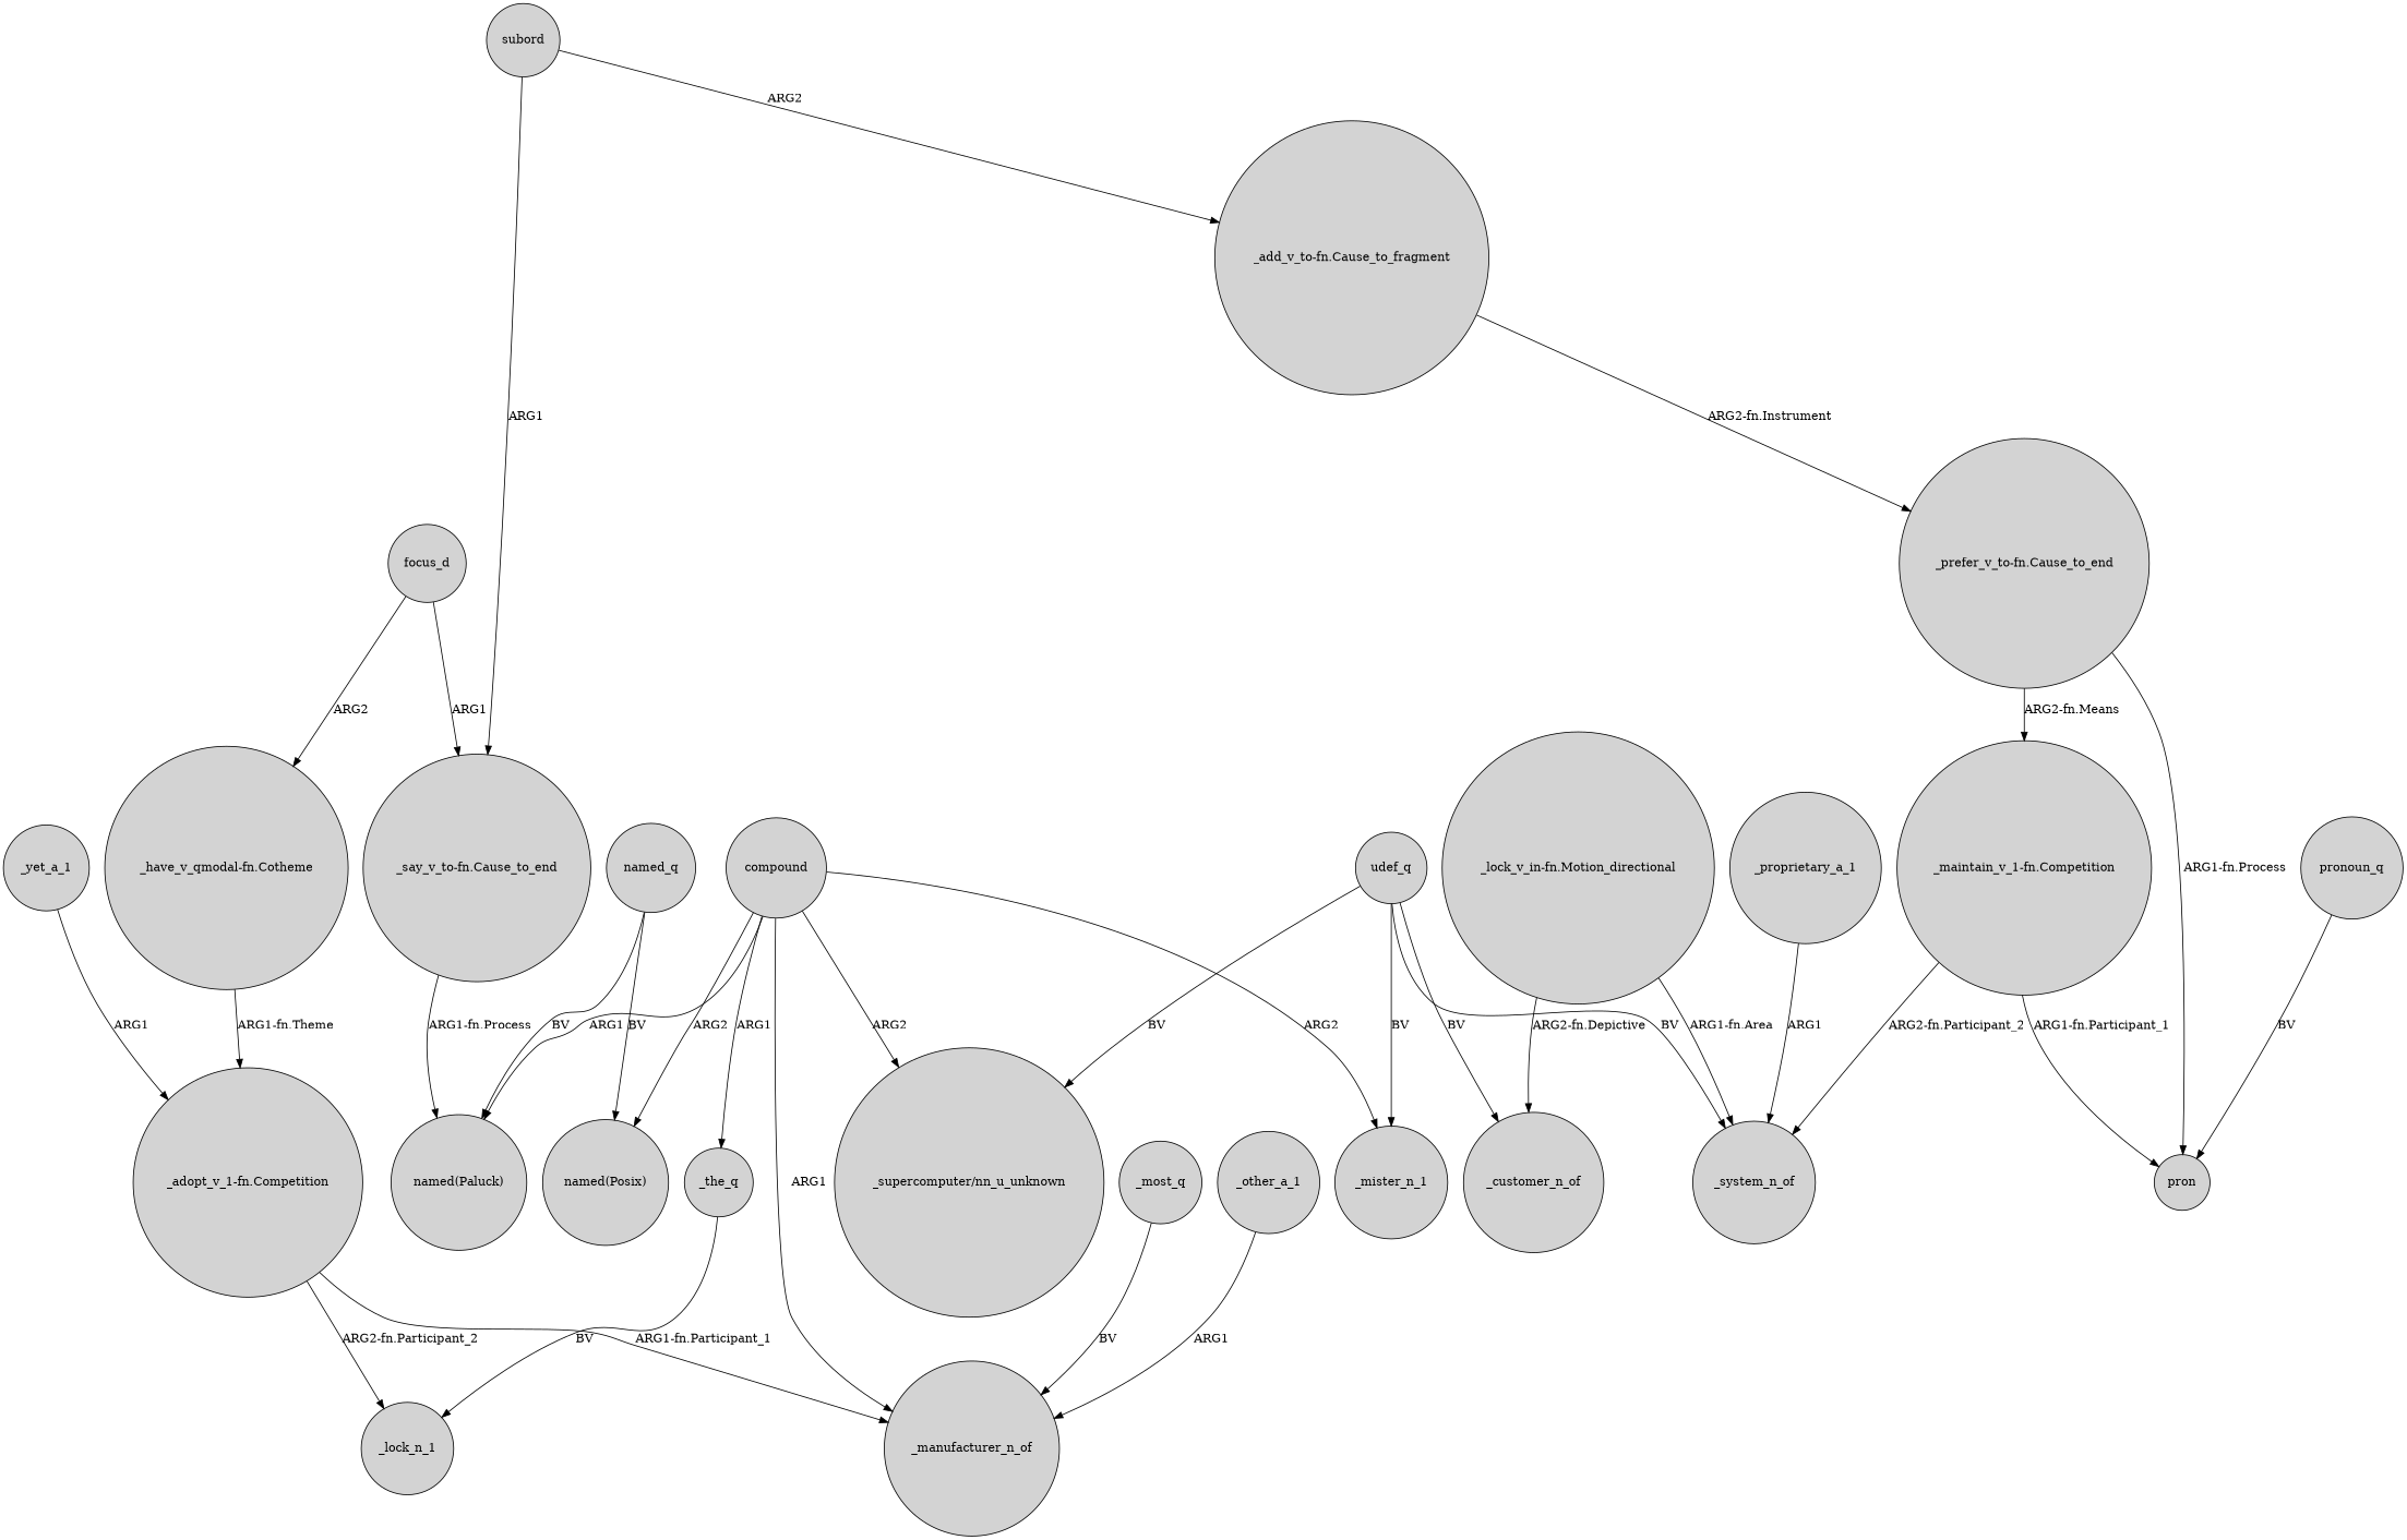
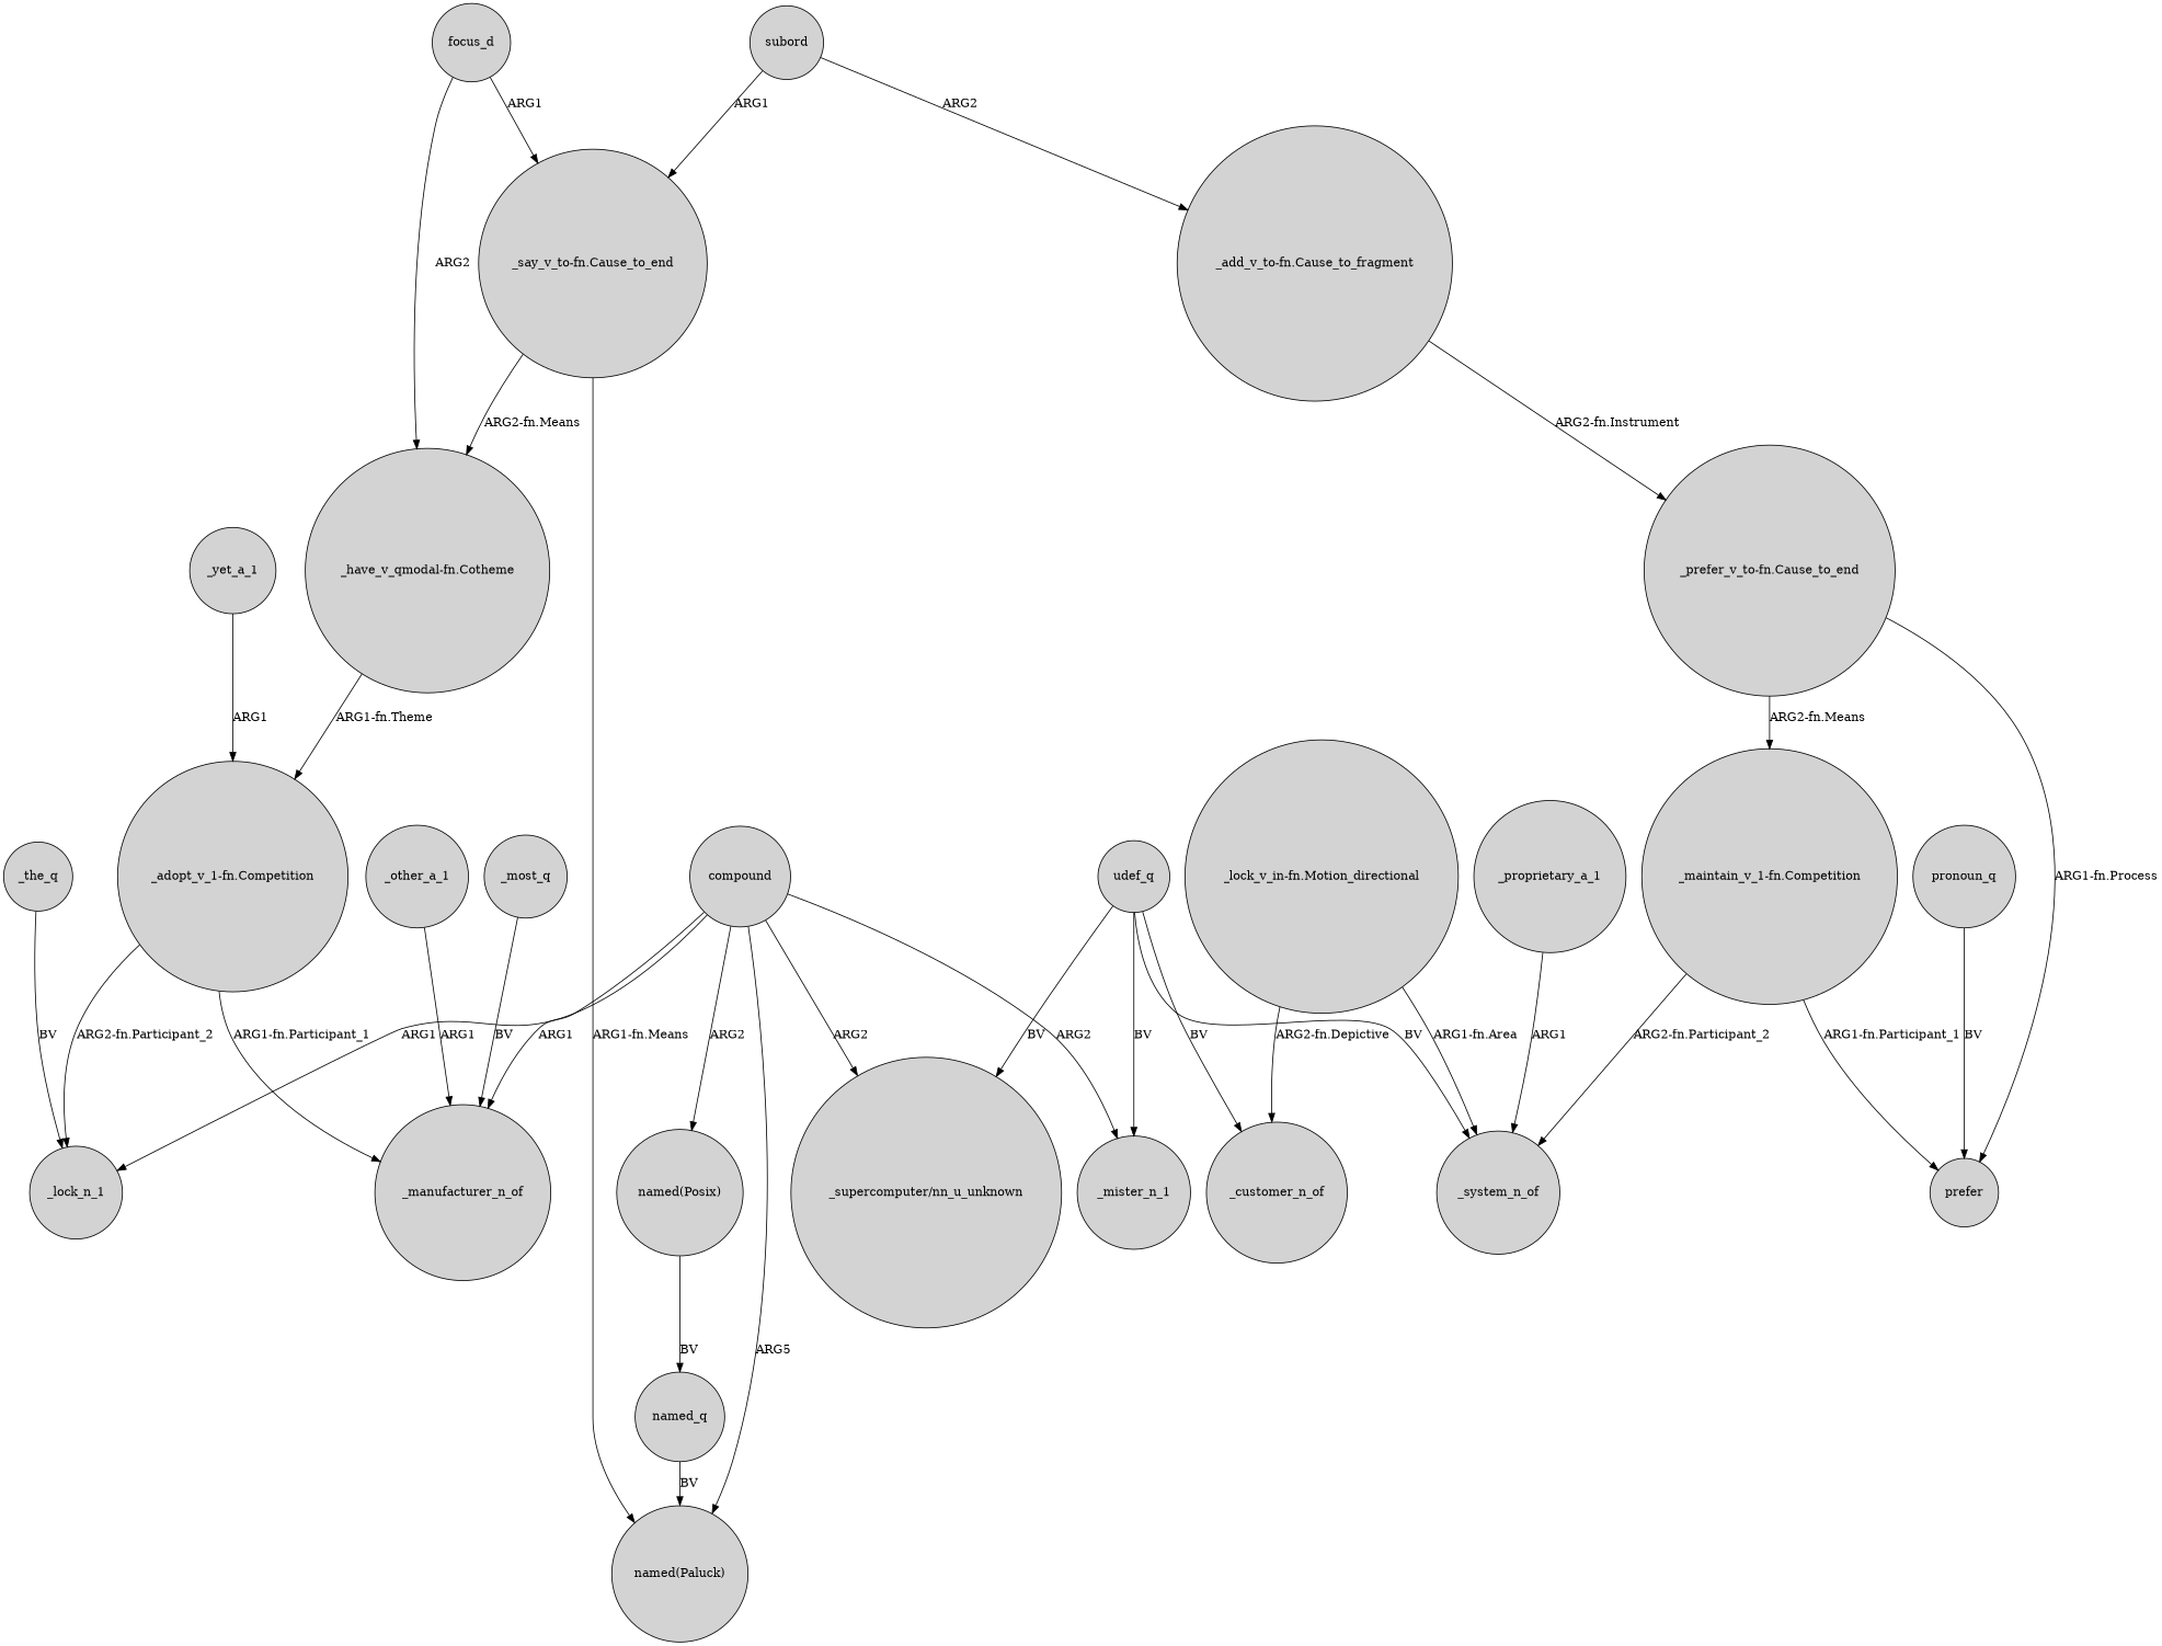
  digraph {
    node [shape=circle style=filled]
    n1 [label=_lock_n_1]
    _the_q
    "_say_v_to-fn.Cause_to_end"
    "_have_v_qmodal-fn.Cotheme"
    "named(Paluck)"
    "_adopt_v_1-fn.Competition"
    _manufacturer_n_of
    compound
    _mister_n_1
    "_supercomputer/nn_u_unknown"
    "named(Posix)"
    _other_a_1
    "_lock_v_in-fn.Motion_directional"
    _customer_n_of
    _system_n_of
    focus_d
    n17 [label=named_q]
    _most_q
    "_add_v_to-fn.Cause_to_fragment"
    "_prefer_v_to-fn.Cause_to_end"
-   pron
+   pron [label=prefer]
    "_maintain_v_1-fn.Competition"
    udef_q
    pronoun_q
    _yet_a_1
    _proprietary_a_1
    subord
    _the_q -> n1 [label=BV]
-   "_say_v_to-fn.Cause_to_end" -> "named(Paluck)" [label="ARG1-fn.Process"]
+   "_say_v_to-fn.Cause_to_end" -> "_have_v_qmodal-fn.Cotheme" [label="ARG2-fn.Means"]
+   "_say_v_to-fn.Cause_to_end" -> "named(Paluck)" [label="ARG1-fn.Means"]
    "_have_v_qmodal-fn.Cotheme" -> "_adopt_v_1-fn.Competition" [label="ARG1-fn.Theme"]
    "_adopt_v_1-fn.Competition" -> n1 [label="ARG2-fn.Participant_2"]
    "_adopt_v_1-fn.Competition" -> _manufacturer_n_of [label="ARG1-fn.Participant_1"]
-   compound -> _the_q [label=ARG1]
-   compound -> "named(Paluck)" [label=ARG1]
+   compound -> n1 [label=ARG1]
+   compound -> "named(Paluck)" [label=ARG5]
    compound -> _manufacturer_n_of [label=ARG1]
    compound -> _mister_n_1 [label=ARG2]
    compound -> "_supercomputer/nn_u_unknown" [label=ARG2]
    compound -> "named(Posix)" [label=ARG2]
    _other_a_1 -> _manufacturer_n_of [label=ARG1]
    "_lock_v_in-fn.Motion_directional" -> _customer_n_of [label="ARG2-fn.Depictive"]
    "_lock_v_in-fn.Motion_directional" -> _system_n_of [label="ARG1-fn.Area"]
    focus_d -> "_say_v_to-fn.Cause_to_end" [label=ARG1]
    focus_d -> "_have_v_qmodal-fn.Cotheme" [label=ARG2]
    n17 -> "named(Paluck)" [label=BV]
-   n17 -> "named(Posix)" [label=BV]
+   "named(Posix)" -> n17 [label=BV]
    _most_q -> _manufacturer_n_of [label=BV]
    "_add_v_to-fn.Cause_to_fragment" -> "_prefer_v_to-fn.Cause_to_end" [label="ARG2-fn.Instrument"]
    "_prefer_v_to-fn.Cause_to_end" -> pron [label="ARG1-fn.Process"]
    "_prefer_v_to-fn.Cause_to_end" -> "_maintain_v_1-fn.Competition" [label="ARG2-fn.Means"]
    "_maintain_v_1-fn.Competition" -> _system_n_of [label="ARG2-fn.Participant_2"]
    "_maintain_v_1-fn.Competition" -> pron [label="ARG1-fn.Participant_1"]
    udef_q -> _mister_n_1 [label=BV]
    udef_q -> "_supercomputer/nn_u_unknown" [label=BV]
    udef_q -> _customer_n_of [label=BV]
    udef_q -> _system_n_of [label=BV]
    pronoun_q -> pron [label=BV]
    _yet_a_1 -> "_adopt_v_1-fn.Competition" [label=ARG1]
    _proprietary_a_1 -> _system_n_of [label=ARG1]
    subord -> "_say_v_to-fn.Cause_to_end" [label=ARG1]
    subord -> "_add_v_to-fn.Cause_to_fragment" [label=ARG2]
  }
